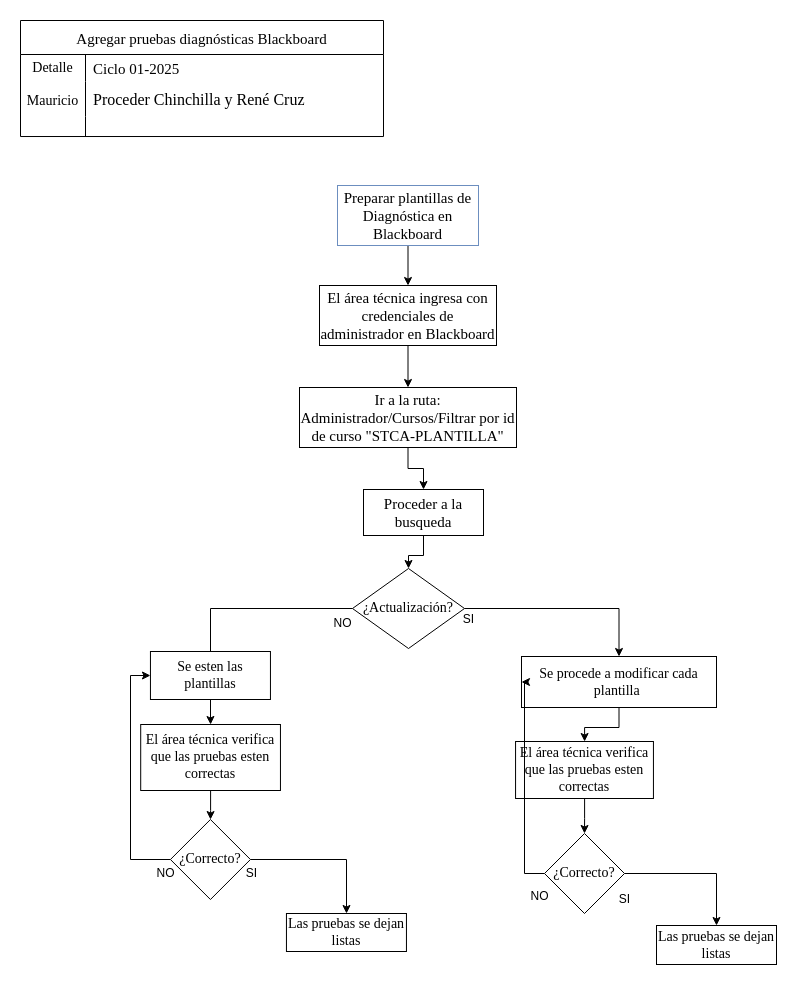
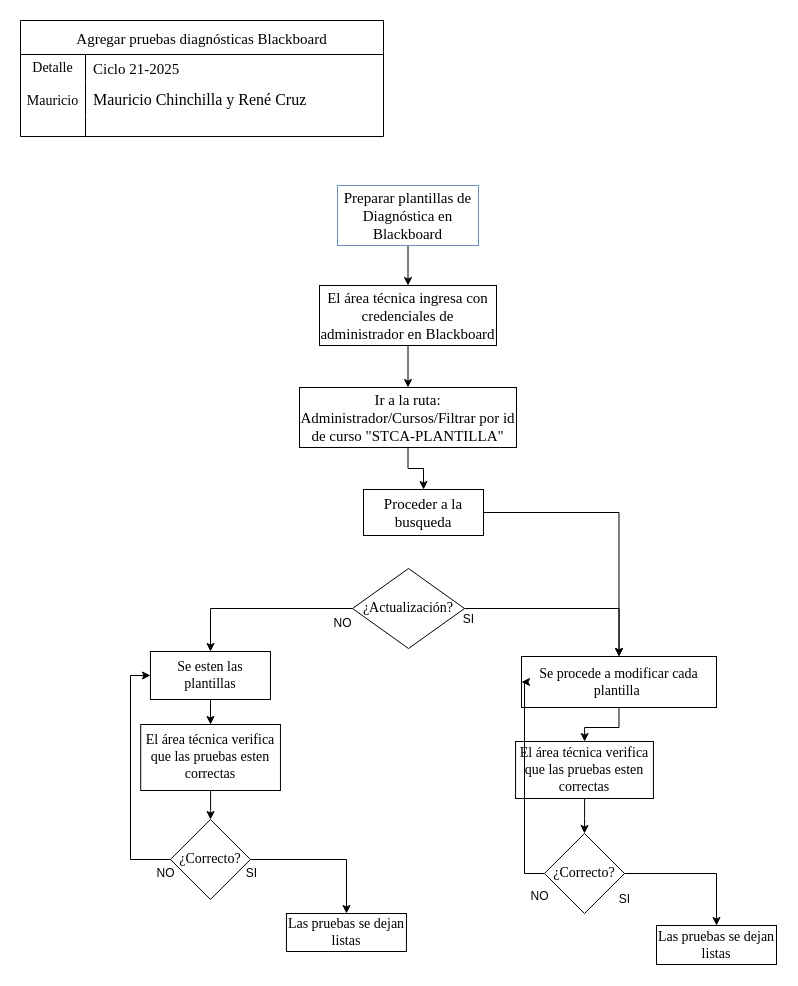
  <mxCell id="0" />
  <mxCell id="1" parent="0" />
  <mxCell id="2" value="Agregar pruebas diagnósticas Blackboard" style="shape=table;startSize=34;container=1;collapsible=0;childLayout=tableLayout;fixedRows=1;rowLines=0;fontStyle=0;fontSize=15;fontFamily=Times New Roman;" parent="1" vertex="1"><mxGeometry x="20" y="20" width="363" height="116.034" as="geometry" /></mxCell>
  <mxCell id="3" value="" style="shape=tableRow;horizontal=0;startSize=0;swimlaneHead=0;swimlaneBody=0;top=0;left=0;bottom=0;right=0;collapsible=0;dropTarget=0;fillColor=none;points=[[0,0.5],[1,0.5]];portConstraint=eastwest;strokeColor=inherit;fontSize=16;fontFamily=Times New Roman;" parent="2" vertex="1"><mxGeometry y="34" width="363" height="27" as="geometry" /></mxCell>
  <mxCell id="4" value="&lt;font style=&quot;font-size: 14px;&quot;&gt;Detalle&lt;/font&gt;&lt;div&gt;&lt;br&gt;&lt;/div&gt;" style="shape=partialRectangle;html=1;whiteSpace=wrap;connectable=0;fillColor=none;top=0;left=0;bottom=0;right=0;overflow=hidden;pointerEvents=1;strokeColor=inherit;fontSize=16;fontFamily=Times New Roman;" parent="3" vertex="1"><mxGeometry width="65" height="27" as="geometry"><mxRectangle width="65" height="27" as="alternateBounds" /></mxGeometry></mxCell>
- <mxCell id="5" value="&lt;font style=&quot;font-size: 15px;&quot;&gt;Ciclo 01-2025&lt;/font&gt;" style="shape=partialRectangle;html=1;whiteSpace=wrap;connectable=0;fillColor=none;top=0;left=0;bottom=0;right=0;align=left;spacingLeft=6;overflow=hidden;strokeColor=inherit;fontSize=16;fontFamily=Times New Roman;" parent="3" vertex="1"><mxGeometry x="65" width="298" height="27" as="geometry"><mxRectangle width="298" height="27" as="alternateBounds" /></mxGeometry></mxCell>
+ <mxCell id="5" value="&lt;font style=&quot;font-size: 15px;&quot;&gt;Ciclo 21-2025&lt;/font&gt;" style="shape=partialRectangle;html=1;whiteSpace=wrap;connectable=0;fillColor=none;top=0;left=0;bottom=0;right=0;align=left;spacingLeft=6;overflow=hidden;strokeColor=inherit;fontSize=16;fontFamily=Times New Roman;" parent="3" vertex="1"><mxGeometry x="65" width="298" height="27" as="geometry"><mxRectangle width="298" height="27" as="alternateBounds" /></mxGeometry></mxCell>
  <mxCell id="6" value="" style="shape=tableRow;horizontal=0;startSize=0;swimlaneHead=0;swimlaneBody=0;top=0;left=0;bottom=0;right=0;collapsible=0;dropTarget=0;fillColor=none;points=[[0,0.5],[1,0.5]];portConstraint=eastwest;strokeColor=inherit;fontSize=16;fontFamily=Times New Roman;" parent="2" vertex="1"><mxGeometry y="61" width="363" height="35" as="geometry" /></mxCell>
  <mxCell id="7" value="&lt;font style=&quot;font-size: 14px;&quot;&gt;Mauricio&lt;/font&gt;" style="shape=partialRectangle;html=1;whiteSpace=wrap;connectable=0;fillColor=none;top=0;left=0;bottom=0;right=0;overflow=hidden;strokeColor=inherit;fontSize=16;fontFamily=Times New Roman;" parent="6" vertex="1"><mxGeometry width="65" height="35" as="geometry"><mxRectangle width="65" height="35" as="alternateBounds" /></mxGeometry></mxCell>
- <mxCell id="8" value="Proceder Chinchilla y René Cruz" style="shape=partialRectangle;html=1;whiteSpace=wrap;connectable=0;fillColor=none;top=0;left=0;bottom=0;right=0;align=left;spacingLeft=6;overflow=hidden;strokeColor=inherit;fontSize=16;fontFamily=Times New Roman;" parent="6" vertex="1"><mxGeometry x="65" width="298" height="35" as="geometry"><mxRectangle width="298" height="35" as="alternateBounds" /></mxGeometry></mxCell>
+ <mxCell id="8" value="Mauricio Chinchilla y René Cruz" style="shape=partialRectangle;html=1;whiteSpace=wrap;connectable=0;fillColor=none;top=0;left=0;bottom=0;right=0;align=left;spacingLeft=6;overflow=hidden;strokeColor=inherit;fontSize=16;fontFamily=Times New Roman;" parent="6" vertex="1"><mxGeometry x="65" width="298" height="35" as="geometry"><mxRectangle width="298" height="35" as="alternateBounds" /></mxGeometry></mxCell>
  <mxCell id="9" value="" style="shape=tableRow;horizontal=0;startSize=0;swimlaneHead=0;swimlaneBody=0;top=0;left=0;bottom=0;right=0;collapsible=0;dropTarget=0;fillColor=none;points=[[0,0.5],[1,0.5]];portConstraint=eastwest;strokeColor=inherit;fontSize=16;fontFamily=Times New Roman;" parent="2" vertex="1"><mxGeometry y="96" width="363" height="20" as="geometry" /></mxCell>
  <mxCell id="10" value="" style="shape=partialRectangle;html=1;whiteSpace=wrap;connectable=0;fillColor=none;top=0;left=0;bottom=0;right=0;overflow=hidden;strokeColor=inherit;fontSize=16;fontFamily=Times New Roman;" parent="9" vertex="1"><mxGeometry width="65" height="20" as="geometry"><mxRectangle width="65" height="20" as="alternateBounds" /></mxGeometry></mxCell>
  <mxCell id="11" value="" style="shape=partialRectangle;html=1;whiteSpace=wrap;connectable=0;fillColor=none;top=0;left=0;bottom=0;right=0;align=left;spacingLeft=6;overflow=hidden;strokeColor=inherit;fontSize=16;fontFamily=Times New Roman;" parent="9" vertex="1"><mxGeometry x="65" width="298" height="20" as="geometry"><mxRectangle width="298" height="20" as="alternateBounds" /></mxGeometry></mxCell>
  <mxCell id="12" value="" style="edgeStyle=orthogonalEdgeStyle;rounded=0;orthogonalLoop=1;jettySize=auto;html=1;" parent="1" source="13" target="15" edge="1"><mxGeometry relative="1" as="geometry" /></mxCell>
  <mxCell id="13" value="Preparar plantillas de Diagnóstica en Blackboard" style="rounded=0;whiteSpace=wrap;html=1;fillColor=#ffffff;strokeColor=#6c8ebf;fontFamily=Times New Roman;fontSize=15;" parent="1" vertex="1"><mxGeometry x="337" y="185" width="141" height="60" as="geometry" /></mxCell>
  <mxCell id="14" value="" style="edgeStyle=orthogonalEdgeStyle;rounded=0;orthogonalLoop=1;jettySize=auto;html=1;" parent="1" source="15" target="17" edge="1"><mxGeometry relative="1" as="geometry" /></mxCell>
  <mxCell id="15" value="El área técnica ingresa con credenciales de administrador en Blackboard" style="whiteSpace=wrap;html=1;fontSize=15;fontFamily=Times New Roman;rounded=0;" parent="1" vertex="1"><mxGeometry x="319" y="285" width="177" height="60" as="geometry" /></mxCell>
  <mxCell id="16" value="" style="edgeStyle=orthogonalEdgeStyle;rounded=0;orthogonalLoop=1;jettySize=auto;html=1;" parent="1" source="17" target="19" edge="1"><mxGeometry relative="1" as="geometry" /></mxCell>
  <mxCell id="17" value="Ir a la ruta: Administrador/Cursos/Filtrar por id de curso &quot;STCA-PLANTILLA&quot;" style="whiteSpace=wrap;html=1;fontSize=15;fontFamily=Times New Roman;rounded=0;" parent="1" vertex="1"><mxGeometry x="299" y="387" width="217" height="60" as="geometry" /></mxCell>
- <mxCell id="18" value="" style="edgeStyle=orthogonalEdgeStyle;rounded=0;orthogonalLoop=1;jettySize=auto;html=1;" edge="1" parent="1" source="19" target="22"><mxGeometry relative="1" as="geometry" /></mxCell>
+ <mxCell id="18" value="" style="edgeStyle=orthogonalEdgeStyle;rounded=0;orthogonalLoop=1;jettySize=auto;html=1;" edge="1" parent="1" source="19" target="26"><mxGeometry relative="1" as="geometry" /></mxCell>
  <mxCell id="19" value="Proceder a la busqueda" style="whiteSpace=wrap;html=1;fontSize=15;fontFamily=Times New Roman;rounded=0;" parent="1" vertex="1"><mxGeometry x="363" y="489" width="120" height="46" as="geometry" /></mxCell>
- <mxCell id="20" value="" style="edgeStyle=orthogonalEdgeStyle;rounded=0;orthogonalLoop=1;jettySize=auto;html=1;endArrow=none;" edge="1" parent="1" source="22" target="24"><mxGeometry relative="1" as="geometry" /></mxCell>
+ <mxCell id="20" value="" style="edgeStyle=orthogonalEdgeStyle;rounded=0;orthogonalLoop=1;jettySize=auto;html=1;" edge="1" parent="1" source="22" target="24"><mxGeometry relative="1" as="geometry" /></mxCell>
  <mxCell id="21" value="" style="edgeStyle=orthogonalEdgeStyle;rounded=0;orthogonalLoop=1;jettySize=auto;html=1;" edge="1" parent="1" source="22" target="26"><mxGeometry relative="1" as="geometry" /></mxCell>
  <mxCell id="22" value="¿Actualización?" style="rhombus;whiteSpace=wrap;html=1;fontSize=14;fontFamily=Times New Roman;rounded=0;" vertex="1" parent="1"><mxGeometry x="351.99" y="568" width="112.01" height="80" as="geometry" /></mxCell>
  <mxCell id="23" value="" style="edgeStyle=orthogonalEdgeStyle;rounded=0;orthogonalLoop=1;jettySize=auto;html=1;" edge="1" parent="1" source="24" target="32"><mxGeometry relative="1" as="geometry" /></mxCell>
  <mxCell id="24" value="Se esten las plantillas" style="whiteSpace=wrap;html=1;fontSize=14;fontFamily=Times New Roman;rounded=0;" vertex="1" parent="1"><mxGeometry x="149.95" y="651" width="120" height="48" as="geometry" /></mxCell>
  <mxCell id="25" value="" style="edgeStyle=orthogonalEdgeStyle;rounded=0;orthogonalLoop=1;jettySize=auto;html=1;" edge="1" parent="1" source="26" target="30"><mxGeometry relative="1" as="geometry" /></mxCell>
  <mxCell id="26" value="Se procede a modificar cada plantilla&amp;nbsp;" style="whiteSpace=wrap;html=1;fontSize=14;fontFamily=Times New Roman;rounded=0;" vertex="1" parent="1"><mxGeometry x="521" y="656" width="195" height="51" as="geometry" /></mxCell>
  <mxCell id="27" value="NO" style="text;html=1;align=center;verticalAlign=middle;resizable=0;points=[];autosize=1;strokeColor=none;fillColor=none;" vertex="1" parent="1"><mxGeometry x="324" y="610" width="36" height="26" as="geometry" /></mxCell>
  <mxCell id="28" value="SI" style="text;html=1;align=center;verticalAlign=middle;resizable=0;points=[];autosize=1;strokeColor=none;fillColor=none;" vertex="1" parent="1"><mxGeometry x="453.95" y="606" width="29" height="26" as="geometry" /></mxCell>
  <mxCell id="29" value="" style="edgeStyle=orthogonalEdgeStyle;rounded=0;orthogonalLoop=1;jettySize=auto;html=1;" edge="1" parent="1" source="30" target="41"><mxGeometry relative="1" as="geometry" /></mxCell>
  <mxCell id="30" value="El área técnica verifica que las pruebas esten correctas" style="whiteSpace=wrap;html=1;fontSize=14;fontFamily=Times New Roman;rounded=0;" vertex="1" parent="1"><mxGeometry x="515.06" y="741" width="137.88" height="57" as="geometry" /></mxCell>
  <mxCell id="31" value="" style="edgeStyle=orthogonalEdgeStyle;rounded=0;orthogonalLoop=1;jettySize=auto;html=1;" edge="1" parent="1" source="32" target="35"><mxGeometry relative="1" as="geometry" /></mxCell>
  <mxCell id="32" value="El área técnica verifica que las pruebas esten correctas" style="whiteSpace=wrap;html=1;fontSize=14;fontFamily=Times New Roman;rounded=0;" vertex="1" parent="1"><mxGeometry x="140.2" y="724" width="139.75" height="66" as="geometry" /></mxCell>
  <mxCell id="33" value="" style="edgeStyle=orthogonalEdgeStyle;rounded=0;orthogonalLoop=1;jettySize=auto;html=1;" edge="1" parent="1" source="35" target="36"><mxGeometry relative="1" as="geometry" /></mxCell>
  <mxCell id="34" style="edgeStyle=orthogonalEdgeStyle;rounded=0;orthogonalLoop=1;jettySize=auto;html=1;exitX=0;exitY=0.5;exitDx=0;exitDy=0;entryX=0;entryY=0.5;entryDx=0;entryDy=0;" edge="1" parent="1" source="35" target="24"><mxGeometry relative="1" as="geometry" /></mxCell>
  <mxCell id="35" value="¿Correcto?" style="rhombus;whiteSpace=wrap;html=1;fontSize=14;fontFamily=Times New Roman;rounded=0;" vertex="1" parent="1"><mxGeometry x="169.95" y="819" width="80" height="80" as="geometry" /></mxCell>
  <mxCell id="36" value="Las pruebas se dejan listas" style="whiteSpace=wrap;html=1;fontSize=14;fontFamily=Times New Roman;rounded=0;" vertex="1" parent="1"><mxGeometry x="285.95" y="913" width="120" height="38" as="geometry" /></mxCell>
  <mxCell id="37" value="NO" style="text;html=1;align=center;verticalAlign=middle;resizable=0;points=[];autosize=1;strokeColor=none;fillColor=none;" vertex="1" parent="1"><mxGeometry x="146.95" y="860" width="36" height="26" as="geometry" /></mxCell>
  <mxCell id="38" value="SI" style="text;html=1;align=center;verticalAlign=middle;resizable=0;points=[];autosize=1;strokeColor=none;fillColor=none;" vertex="1" parent="1"><mxGeometry x="236.95" y="860" width="29" height="26" as="geometry" /></mxCell>
  <mxCell id="39" value="" style="edgeStyle=orthogonalEdgeStyle;rounded=0;orthogonalLoop=1;jettySize=auto;html=1;" edge="1" parent="1" source="41" target="42"><mxGeometry relative="1" as="geometry" /></mxCell>
  <mxCell id="40" style="edgeStyle=orthogonalEdgeStyle;rounded=0;orthogonalLoop=1;jettySize=auto;html=1;exitX=0;exitY=0.5;exitDx=0;exitDy=0;entryX=0;entryY=0.5;entryDx=0;entryDy=0;" edge="1" parent="1" source="41" target="26"><mxGeometry relative="1" as="geometry" /></mxCell>
  <mxCell id="41" value="¿Correcto?" style="rhombus;whiteSpace=wrap;html=1;fontSize=14;fontFamily=Times New Roman;rounded=0;" vertex="1" parent="1"><mxGeometry x="544" y="833" width="80" height="80" as="geometry" /></mxCell>
  <mxCell id="42" value="Las pruebas se dejan listas" style="whiteSpace=wrap;html=1;fontSize=14;fontFamily=Times New Roman;rounded=0;" vertex="1" parent="1"><mxGeometry x="656" y="925" width="120" height="39" as="geometry" /></mxCell>
  <mxCell id="43" value="NO" style="text;html=1;align=center;verticalAlign=middle;resizable=0;points=[];autosize=1;strokeColor=none;fillColor=none;" vertex="1" parent="1"><mxGeometry x="521" y="883" width="36" height="26" as="geometry" /></mxCell>
  <mxCell id="44" value="SI" style="text;html=1;align=center;verticalAlign=middle;resizable=0;points=[];autosize=1;strokeColor=none;fillColor=none;" vertex="1" parent="1"><mxGeometry x="609" y="886" width="29" height="26" as="geometry" /></mxCell>
